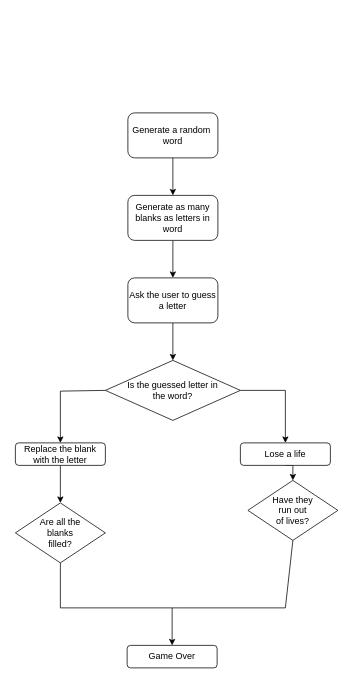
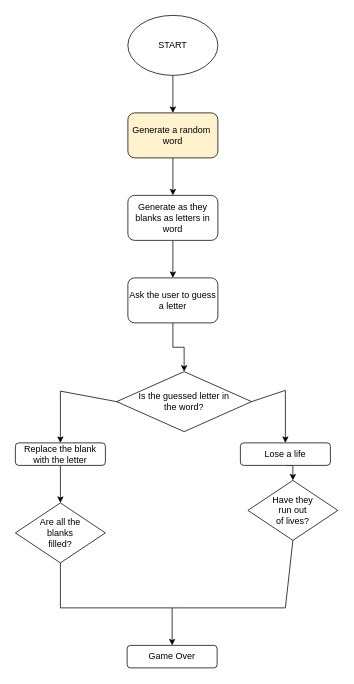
  <mxCell id="0" />
  <mxCell id="1" parent="0" />
- <mxCell id="4" value="Generate a random&amp;nbsp;&lt;br&gt;word" style="rounded=1;whiteSpace=wrap;html=1;" vertex="1" parent="1"><mxGeometry x="170" y="150" width="120" height="60" as="geometry" /></mxCell>
+ <mxCell id="2" style="edgeStyle=orthogonalEdgeStyle;rounded=0;orthogonalLoop=1;jettySize=auto;html=1;exitX=0.5;exitY=1;exitDx=0;exitDy=0;entryX=0.5;entryY=0;entryDx=0;entryDy=0;" edge="1" parent="1" source="3" target="4"><mxGeometry relative="1" as="geometry" /></mxCell>
+ <mxCell id="3" value="START" style="ellipse;whiteSpace=wrap;html=1;" vertex="1" parent="1"><mxGeometry x="170" y="20" width="120" height="80" as="geometry" /></mxCell>
+ <mxCell id="4" value="Generate a random&amp;nbsp;&lt;br&gt;word" style="rounded=1;whiteSpace=wrap;html=1;fillColor=#fff2cc;" vertex="1" parent="1"><mxGeometry x="170" y="150" width="120" height="60" as="geometry" /></mxCell>
  <mxCell id="5" style="edgeStyle=orthogonalEdgeStyle;rounded=0;orthogonalLoop=1;jettySize=auto;html=1;exitX=0.5;exitY=1;exitDx=0;exitDy=0;entryX=0.5;entryY=0;entryDx=0;entryDy=0;" edge="1" parent="1" source="6" target="8"><mxGeometry relative="1" as="geometry" /></mxCell>
- <mxCell id="6" value="Generate as many blanks as letters in word" style="rounded=1;whiteSpace=wrap;html=1;" vertex="1" parent="1"><mxGeometry x="170" y="260" width="120" height="60" as="geometry" /></mxCell>
+ <mxCell id="6" value="Generate as they blanks as letters in word" style="rounded=1;whiteSpace=wrap;html=1;" vertex="1" parent="1"><mxGeometry x="170" y="260" width="120" height="60" as="geometry" /></mxCell>
  <mxCell id="7" style="edgeStyle=orthogonalEdgeStyle;rounded=0;orthogonalLoop=1;jettySize=auto;html=1;exitX=0.5;exitY=1;exitDx=0;exitDy=0;entryX=0.5;entryY=0;entryDx=0;entryDy=0;" edge="1" parent="1" source="8" target="9"><mxGeometry relative="1" as="geometry" /></mxCell>
  <mxCell id="8" value="Ask the user to guess a letter" style="rounded=1;whiteSpace=wrap;html=1;" vertex="1" parent="1"><mxGeometry x="170" y="370" width="120" height="60" as="geometry" /></mxCell>
- <mxCell id="9" value="Is the guessed letter in &lt;br&gt;the word?" style="rhombus;whiteSpace=wrap;html=1;" vertex="1" parent="1"><mxGeometry x="140" y="480" width="180" height="80" as="geometry" /></mxCell>
+ <mxCell id="9" value="Is the guessed letter in &lt;br&gt;the word?" style="rhombus;whiteSpace=wrap;html=1;" vertex="1" parent="1"><mxGeometry x="155" y="495" width="180" height="80" as="geometry" /></mxCell>
  <mxCell id="10" value="" style="endArrow=classic;html=1;rounded=0;exitX=0.5;exitY=1;exitDx=0;exitDy=0;entryX=0.5;entryY=0;entryDx=0;entryDy=0;" edge="1" parent="1" source="4" target="6"><mxGeometry width="50" height="50" relative="1" as="geometry"><mxPoint x="336" y="290" as="sourcePoint" /><mxPoint x="386" y="240" as="targetPoint" /></mxGeometry></mxCell>
  <mxCell id="11" style="edgeStyle=orthogonalEdgeStyle;rounded=0;orthogonalLoop=1;jettySize=auto;html=1;exitX=0.5;exitY=1;exitDx=0;exitDy=0;entryX=0.5;entryY=0;entryDx=0;entryDy=0;" edge="1" parent="1" source="12" target="18"><mxGeometry relative="1" as="geometry" /></mxCell>
  <mxCell id="12" value="Lose a life" style="rounded=1;whiteSpace=wrap;html=1;" vertex="1" parent="1"><mxGeometry x="320" y="590" width="120" height="30" as="geometry" /></mxCell>
  <mxCell id="13" style="edgeStyle=orthogonalEdgeStyle;rounded=0;orthogonalLoop=1;jettySize=auto;html=1;exitX=0.5;exitY=1;exitDx=0;exitDy=0;entryX=0.5;entryY=0;entryDx=0;entryDy=0;" edge="1" parent="1" source="14" target="17"><mxGeometry relative="1" as="geometry" /></mxCell>
  <mxCell id="14" value="Replace the blank with the letter" style="rounded=1;whiteSpace=wrap;html=1;" vertex="1" parent="1"><mxGeometry x="20" y="590" width="120" height="30" as="geometry" /></mxCell>
  <mxCell id="15" value="" style="endArrow=classic;html=1;rounded=0;exitX=1;exitY=0.5;exitDx=0;exitDy=0;entryX=0.5;entryY=0;entryDx=0;entryDy=0;" edge="1" parent="1" source="9" target="12"><mxGeometry width="50" height="50" relative="1" as="geometry"><mxPoint x="266" y="580" as="sourcePoint" /><mxPoint x="316" y="530" as="targetPoint" /><Array as="points"><mxPoint x="380" y="520" /></Array></mxGeometry></mxCell>
  <mxCell id="16" value="" style="endArrow=classic;html=1;rounded=0;exitX=0;exitY=0.5;exitDx=0;exitDy=0;entryX=0.5;entryY=0;entryDx=0;entryDy=0;" edge="1" parent="1" source="9" target="14"><mxGeometry width="50" height="50" relative="1" as="geometry"><mxPoint x="266" y="580" as="sourcePoint" /><mxPoint x="316" y="530" as="targetPoint" /><Array as="points"><mxPoint x="80" y="521" /></Array></mxGeometry></mxCell>
  <mxCell id="17" value="Are all the&lt;br&gt;blanks&lt;br&gt;filled?" style="rhombus;whiteSpace=wrap;html=1;" vertex="1" parent="1"><mxGeometry x="20" y="670" width="120" height="80" as="geometry" /></mxCell>
  <mxCell id="18" value="Have they &lt;br&gt;run out &lt;br&gt;of lives?" style="rhombus;whiteSpace=wrap;html=1;" vertex="1" parent="1"><mxGeometry x="330" y="640" width="120" height="80" as="geometry" /></mxCell>
  <mxCell id="19" value="" style="endArrow=none;html=1;rounded=0;exitX=0.5;exitY=1;exitDx=0;exitDy=0;entryX=0.5;entryY=1;entryDx=0;entryDy=0;" edge="1" parent="1" source="17" target="18"><mxGeometry width="50" height="50" relative="1" as="geometry"><mxPoint x="266" y="650" as="sourcePoint" /><mxPoint x="316" y="600" as="targetPoint" /><Array as="points"><mxPoint x="80" y="810" /><mxPoint x="236" y="810" /><mxPoint x="380" y="810" /></Array></mxGeometry></mxCell>
  <mxCell id="20" value="Game Over" style="rounded=1;whiteSpace=wrap;html=1;" vertex="1" parent="1"><mxGeometry x="169" y="860" width="120" height="30" as="geometry" /></mxCell>
  <mxCell id="21" value="" style="endArrow=classic;html=1;rounded=0;entryX=0.5;entryY=0;entryDx=0;entryDy=0;" edge="1" parent="1" target="20"><mxGeometry width="50" height="50" relative="1" as="geometry"><mxPoint x="229" y="810" as="sourcePoint" /><mxPoint x="296" y="840" as="targetPoint" /></mxGeometry></mxCell>
